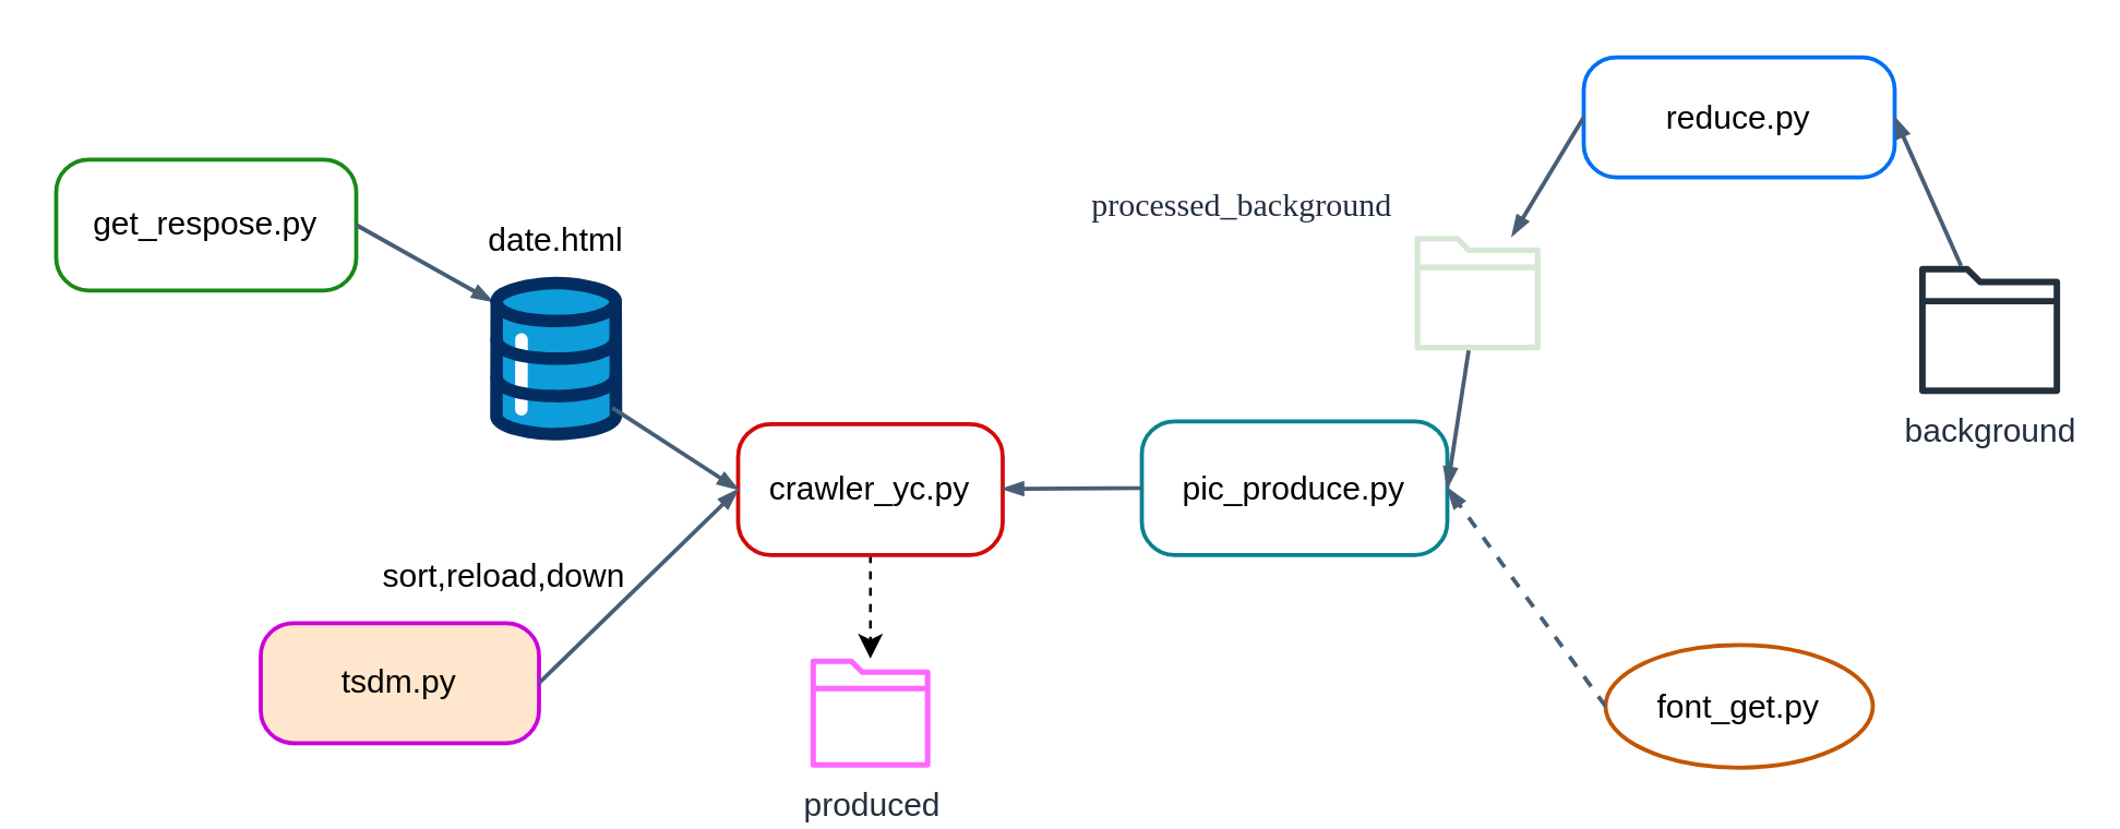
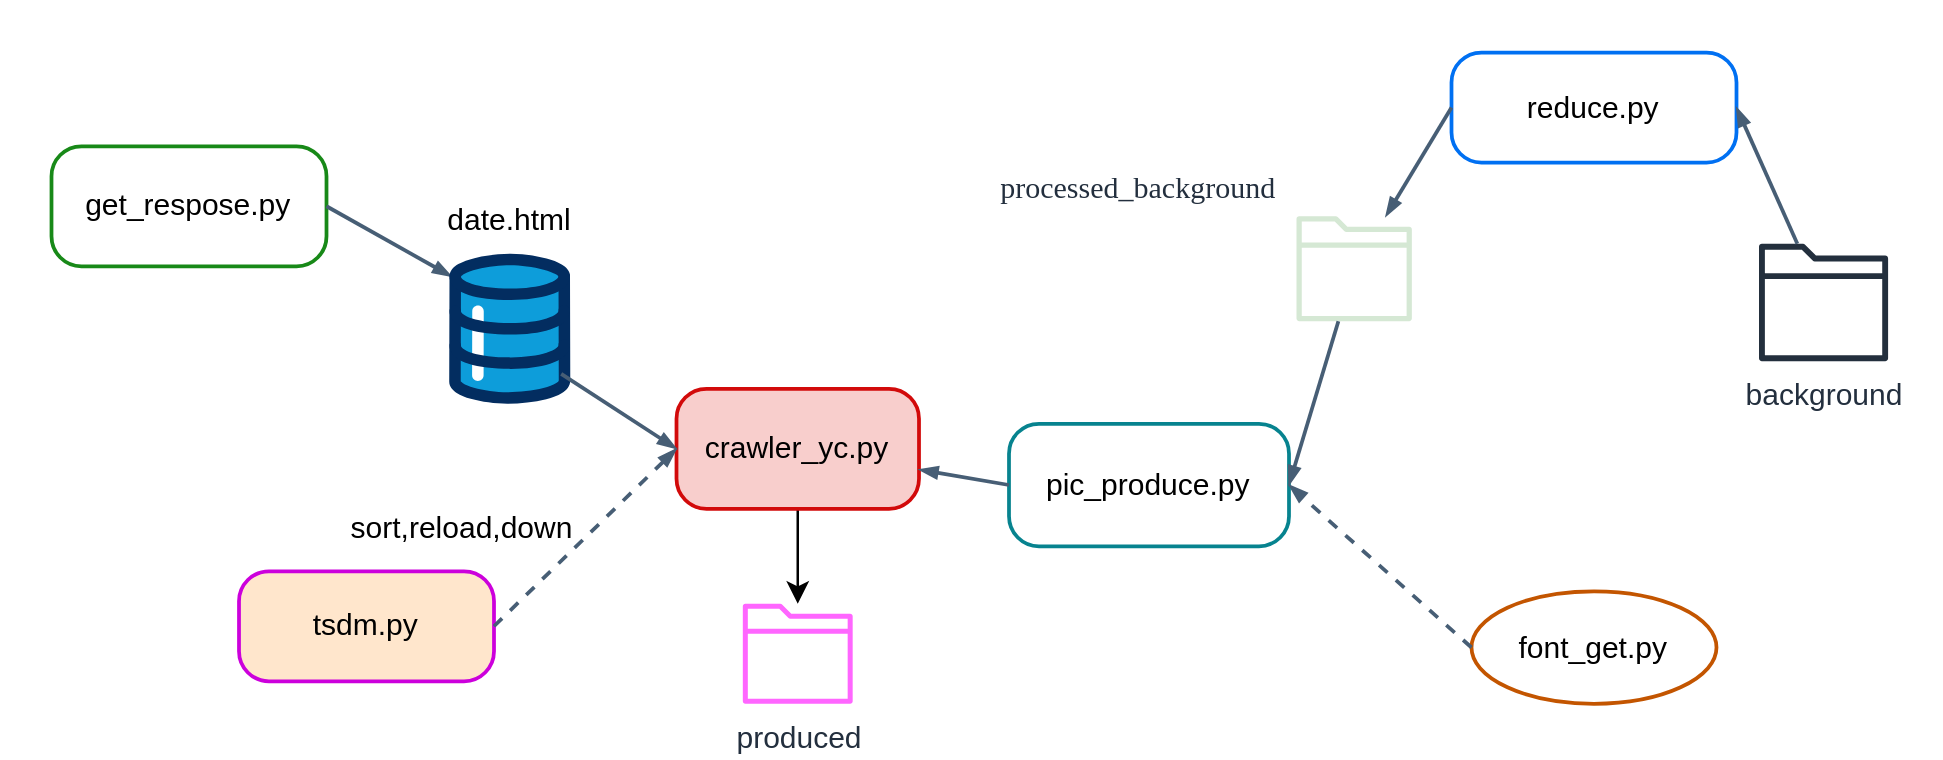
  <mxCell id="0" />
  <mxCell id="1" parent="0" />
- <mxCell id="2" style="edgeStyle=orthogonalEdgeStyle;rounded=0;orthogonalLoop=1;jettySize=auto;html=1;exitX=0.5;exitY=1;exitDx=0;exitDy=0;dashed=1;" edge="1" parent="1" source="3" target="21"><mxGeometry relative="1" as="geometry"><mxPoint x="318.667" y="280.03" as="targetPoint" /></mxGeometry></mxCell>
- <mxCell id="3" value="crawler_yc.py" style="rounded=1;whiteSpace=wrap;html=1;strokeColor=#d20a0a;fillColor=#FFFFFF;arcSize=24;absoluteArcSize=1;imageWidth=64;imageHeight=64;strokeWidth=1.5;" vertex="1" parent="1"><mxGeometry x="270" y="155" width="97" height="48" as="geometry" /></mxCell>
+ <mxCell id="2" style="edgeStyle=orthogonalEdgeStyle;rounded=0;orthogonalLoop=1;jettySize=auto;html=1;exitX=0.5;exitY=1;exitDx=0;exitDy=0;" edge="1" parent="1" source="3" target="21"><mxGeometry relative="1" as="geometry"><mxPoint x="318.667" y="280.03" as="targetPoint" /></mxGeometry></mxCell>
+ <mxCell id="3" value="crawler_yc.py" style="rounded=1;whiteSpace=wrap;html=1;strokeColor=#d20a0a;fillColor=#f8cecc;arcSize=24;absoluteArcSize=1;imageWidth=64;imageHeight=64;strokeWidth=1.5;" vertex="1" parent="1"><mxGeometry x="270" y="155" width="97" height="48" as="geometry" /></mxCell>
  <mxCell id="4" value="font_get.py" style="ellipse;whiteSpace=wrap;html=1;strokeColor=#c35500;fillColor=#FFFFFF;arcSize=24;absoluteArcSize=1;imageWidth=64;imageHeight=64;strokeWidth=1.5;" vertex="1" parent="1"><mxGeometry x="588" y="236" width="98" height="45" as="geometry" /></mxCell>
  <mxCell id="5" value="get_respose.py" style="rounded=1;whiteSpace=wrap;html=1;strokeColor=#188918;fillColor=#FFFFFF;arcSize=24;absoluteArcSize=1;imageWidth=64;imageHeight=64;strokeWidth=1.5;shadow=0;" vertex="1" parent="1"><mxGeometry x="20" y="58" width="110" height="48" as="geometry" /></mxCell>
- <mxCell id="6" value="pic_produce.py" style="rounded=1;whiteSpace=wrap;html=1;strokeColor=#07838f;fillColor=#FFFFFF;arcSize=24;absoluteArcSize=1;imageWidth=64;imageHeight=64;strokeWidth=1.5;" vertex="1" parent="1"><mxGeometry x="418" y="154" width="112" height="49" as="geometry" /></mxCell>
+ <mxCell id="6" value="pic_produce.py" style="rounded=1;whiteSpace=wrap;html=1;strokeColor=#07838f;fillColor=#FFFFFF;arcSize=24;absoluteArcSize=1;imageWidth=64;imageHeight=64;strokeWidth=1.5;" vertex="1" parent="1"><mxGeometry x="403" y="169" width="112" height="49" as="geometry" /></mxCell>
  <mxCell id="7" value="reduce.py" style="rounded=1;whiteSpace=wrap;html=1;strokeColor=#0070F2;fillColor=#ffffff;arcSize=24;absoluteArcSize=1;imageWidth=64;imageHeight=64;strokeWidth=1.5;" vertex="1" parent="1"><mxGeometry x="580" y="20.5" width="114" height="44" as="geometry" /></mxCell>
  <mxCell id="8" value="tsdm.py" style="rounded=1;whiteSpace=wrap;html=1;strokeColor=#cc00dc;fillColor=#ffe6cc;arcSize=24;absoluteArcSize=1;imageWidth=64;imageHeight=64;strokeWidth=1.5;" vertex="1" parent="1"><mxGeometry x="95" y="228" width="102" height="44" as="geometry" /></mxCell>
  <mxCell id="9" value="" style="endArrow=blockThin;html=1;strokeColor=#475e75;bendable=1;rounded=0;endFill=1;endSize=4;strokeWidth=1.5;startSize=4;startArrow=none;startFill=0;exitX=0;exitY=0.5;exitDx=0;exitDy=0;" edge="1" parent="1" source="6" target="3"><mxGeometry width="50" height="50" relative="1" as="geometry"><mxPoint x="400" y="173" as="sourcePoint" /><mxPoint x="520" y="173" as="targetPoint" /><Array as="points" /></mxGeometry></mxCell>
  <mxCell id="10" value="" style="endArrow=blockThin;html=1;strokeColor=#475e75;bendable=1;rounded=0;endFill=1;endSize=4;strokeWidth=1.5;startSize=4;startArrow=none;startFill=0;exitX=1;exitY=0.5;exitDx=0;exitDy=0;entryX=0.02;entryY=0.152;entryDx=0;entryDy=0;entryPerimeter=0;" edge="1" parent="1" source="5" target="14"><mxGeometry width="50" height="50" relative="1" as="geometry"><mxPoint x="400" y="173" as="sourcePoint" /><mxPoint x="179" y="100" as="targetPoint" /><Array as="points" /></mxGeometry></mxCell>
- <mxCell id="11" value="" style="endArrow=blockThin;html=1;strokeColor=#475e75;bendable=1;rounded=0;endFill=1;endSize=4;strokeWidth=1.5;startSize=4;startArrow=none;startFill=0;exitX=1;exitY=0.5;exitDx=0;exitDy=0;entryX=0;entryY=0.5;entryDx=0;entryDy=0;" edge="1" parent="1" source="8" target="3"><mxGeometry width="50" height="50" relative="1" as="geometry"><mxPoint x="400" y="173" as="sourcePoint" /><mxPoint x="520" y="173" as="targetPoint" /><Array as="points" /></mxGeometry></mxCell>
+ <mxCell id="11" value="" style="endArrow=blockThin;html=1;strokeColor=#475e75;bendable=1;rounded=0;endFill=1;endSize=4;strokeWidth=1.5;startSize=4;startArrow=none;startFill=0;exitX=1;exitY=0.5;exitDx=0;exitDy=0;entryX=0;entryY=0.5;entryDx=0;entryDy=0;dashed=1;" edge="1" parent="1" source="8" target="3"><mxGeometry width="50" height="50" relative="1" as="geometry"><mxPoint x="400" y="173" as="sourcePoint" /><mxPoint x="520" y="173" as="targetPoint" /><Array as="points" /></mxGeometry></mxCell>
  <mxCell id="12" value="" style="endArrow=blockThin;html=1;strokeColor=#475e75;bendable=1;rounded=0;endFill=1;endSize=4;strokeWidth=1.5;startSize=4;startArrow=none;startFill=0;exitX=0;exitY=0.5;exitDx=0;exitDy=0;" edge="1" parent="1" source="7" target="20"><mxGeometry width="50" height="50" relative="1" as="geometry"><mxPoint x="400" y="173" as="sourcePoint" /><mxPoint x="599" y="109" as="targetPoint" /><Array as="points" /></mxGeometry></mxCell>
  <mxCell id="13" value="" style="endArrow=blockThin;html=1;strokeColor=#475e75;bendable=1;rounded=0;endFill=1;endSize=4;strokeWidth=1.5;startSize=4;startArrow=none;startFill=0;entryX=1;entryY=0.5;entryDx=0;entryDy=0;exitX=0;exitY=0.5;exitDx=0;exitDy=0;dashed=1;" edge="1" parent="1" source="4" target="6"><mxGeometry width="50" height="50" relative="1" as="geometry"><mxPoint x="400" y="173" as="sourcePoint" /><mxPoint x="520" y="173" as="targetPoint" /><Array as="points" /></mxGeometry></mxCell>
  <mxCell id="14" value="" style="verticalLabelPosition=bottom;aspect=fixed;html=1;shape=mxgraph.salesforce.data;" vertex="1" parent="1"><mxGeometry x="179" y="101" width="48.6" height="60" as="geometry" /></mxCell>
  <mxCell id="15" value="date.html" style="text;html=1;align=center;verticalAlign=middle;resizable=0;points=[];autosize=1;strokeColor=none;fillColor=none;" vertex="1" parent="1"><mxGeometry x="169.8" y="75" width="67" height="26" as="geometry" /></mxCell>
  <mxCell id="16" value="" style="endArrow=blockThin;html=1;strokeColor=#475e75;bendable=1;rounded=0;endFill=1;endSize=4;strokeWidth=1.5;startSize=4;startArrow=none;startFill=0;exitX=0.925;exitY=0.801;exitDx=0;exitDy=0;entryX=0;entryY=0.5;entryDx=0;entryDy=0;exitPerimeter=0;" edge="1" parent="1" source="14" target="3"><mxGeometry width="50" height="50" relative="1" as="geometry"><mxPoint x="140" y="92" as="sourcePoint" /><mxPoint x="195" y="130" as="targetPoint" /><Array as="points" /></mxGeometry></mxCell>
  <mxCell id="17" value="sort,reload,down" style="text;html=1;align=center;verticalAlign=middle;resizable=0;points=[];autosize=1;strokeColor=none;fillColor=none;" vertex="1" parent="1"><mxGeometry x="130" y="198" width="107" height="26" as="geometry" /></mxCell>
  <mxCell id="18" value="background" style="sketch=0;outlineConnect=0;fontColor=#232F3E;gradientColor=none;fillColor=#232F3D;strokeColor=none;dashed=0;verticalLabelPosition=bottom;verticalAlign=top;align=center;html=1;fontSize=12;fontStyle=0;aspect=fixed;pointerEvents=1;shape=mxgraph.aws4.folder;" vertex="1" parent="1"><mxGeometry x="703" y="97" width="51.64" height="47" as="geometry" /></mxCell>
  <mxCell id="19" value="" style="endArrow=blockThin;html=1;strokeColor=#475e75;bendable=1;rounded=0;endFill=1;endSize=4;strokeWidth=1.5;startSize=4;startArrow=none;startFill=0;entryX=1;entryY=0.5;entryDx=0;entryDy=0;" edge="1" parent="1" source="18" target="7"><mxGeometry width="50" height="50" relative="1" as="geometry"><mxPoint x="658" y="98" as="sourcePoint" /><mxPoint x="609" y="119" as="targetPoint" /><Array as="points" /></mxGeometry></mxCell>
  <mxCell id="20" value="" style="sketch=0;outlineConnect=0;fontColor=#232F3E;gradientColor=none;fillColor=#D5E8D4;strokeColor=none;dashed=0;verticalLabelPosition=bottom;verticalAlign=top;align=center;html=1;fontSize=12;fontStyle=0;aspect=fixed;pointerEvents=1;shape=mxgraph.aws4.folder;" vertex="1" parent="1"><mxGeometry x="518" y="86" width="46.14" height="42" as="geometry" /></mxCell>
  <mxCell id="21" value="produced" style="sketch=0;outlineConnect=0;fontColor=#232F3E;gradientColor=none;fillColor=#FF66FF;strokeColor=none;dashed=0;verticalLabelPosition=bottom;verticalAlign=top;align=center;html=1;fontSize=12;fontStyle=0;aspect=fixed;pointerEvents=1;shape=mxgraph.aws4.folder;" vertex="1" parent="1"><mxGeometry x="296.53" y="241" width="43.94" height="40" as="geometry" /></mxCell>
  <mxCell id="22" value="" style="endArrow=blockThin;html=1;strokeColor=#475e75;bendable=1;rounded=0;endFill=1;endSize=4;strokeWidth=1.5;startSize=4;startArrow=none;startFill=0;entryX=1;entryY=0.5;entryDx=0;entryDy=0;" edge="1" parent="1" source="20" target="6"><mxGeometry width="50" height="50" relative="1" as="geometry"><mxPoint x="520" y="91" as="sourcePoint" /><mxPoint x="467" y="91" as="targetPoint" /><Array as="points" /></mxGeometry></mxCell>
  <mxCell id="23" value="&lt;span style=&quot;color: rgb(35, 47, 62); font-size: 12px; font-style: normal; font-variant-ligatures: normal; font-variant-caps: normal; font-weight: 400; letter-spacing: normal; orphans: 2; text-align: center; text-indent: 0px; text-transform: none; widows: 2; word-spacing: 0px; -webkit-text-stroke-width: 0px; white-space: nowrap; background-color: rgb(255, 255, 255); text-decoration-thickness: initial; text-decoration-style: initial; text-decoration-color: initial; float: none; display: inline !important;&quot;&gt;&lt;font face=&quot;Verdana&quot;&gt;processed_background&lt;/font&gt;&lt;/span&gt;" style="text;whiteSpace=wrap;html=1;" vertex="1" parent="1"><mxGeometry x="397.501" y="60.999" width="153" height="36" as="geometry" /></mxCell>
